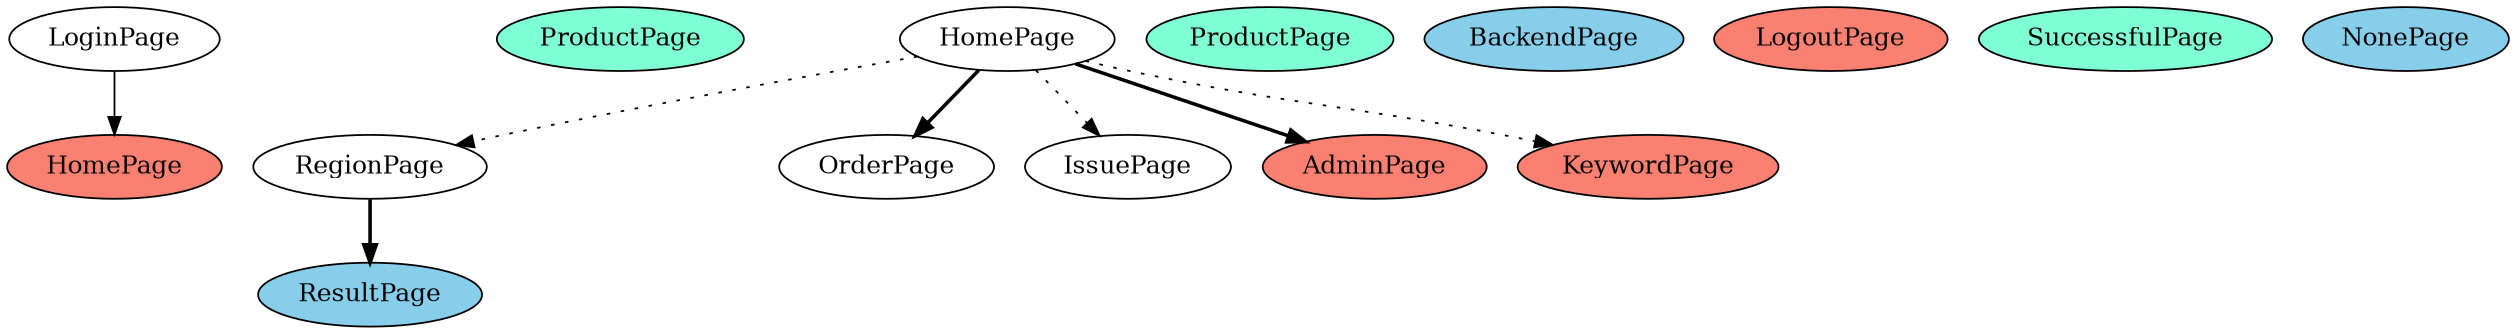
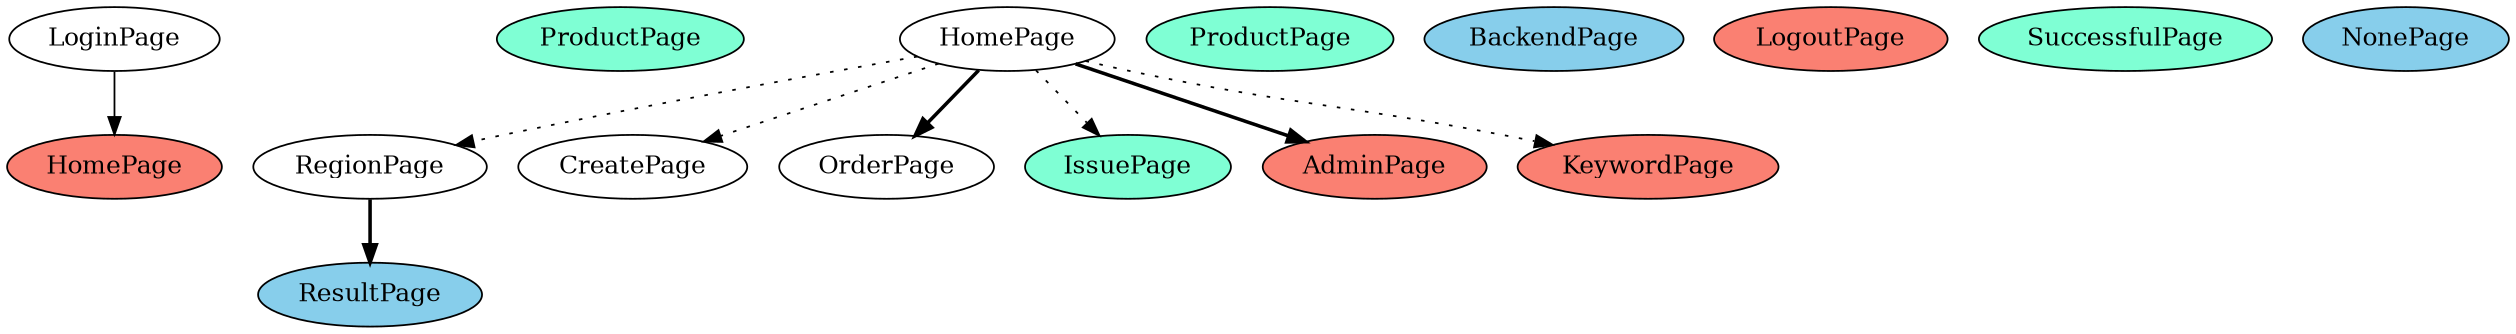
  digraph {
    node [fillcolor=white style=filled]
    edge [style=dotted]
    n1 [label=LoginPage]
    n2 [fillcolor=salmon label=HomePage]
    n3 [fillcolor=aquamarine label=ProductPage]
    n4 [label=HomePage]
    n5 [label=RegionPage]
+   n6 [label=CreatePage]
    n7 [label=OrderPage]
-   n8 [label=IssuePage]
+   n8 [fillcolor=aquamarine label=IssuePage]
    n9 [fillcolor=salmon label=AdminPage]
    n10 [fillcolor=salmon label=KeywordPage]
    n11 [fillcolor=skyblue label=ResultPage]
    n12 [fillcolor=aquamarine label=ProductPage]
    n13 [fillcolor=skyblue label=BackendPage]
    n14 [fillcolor=salmon label=LogoutPage]
    n15 [fillcolor=aquamarine label=SuccessfulPage]
    n16 [fillcolor=skyblue label=NonePage]
    n1 -> n2 [style=solid]
    n4 -> n5
+   n4 -> n6
    n4 -> n7 [style=bold]
    n4 -> n8
    n4 -> n9 [style=bold]
    n4 -> n10
    n5 -> n11 [style=bold]
  }
